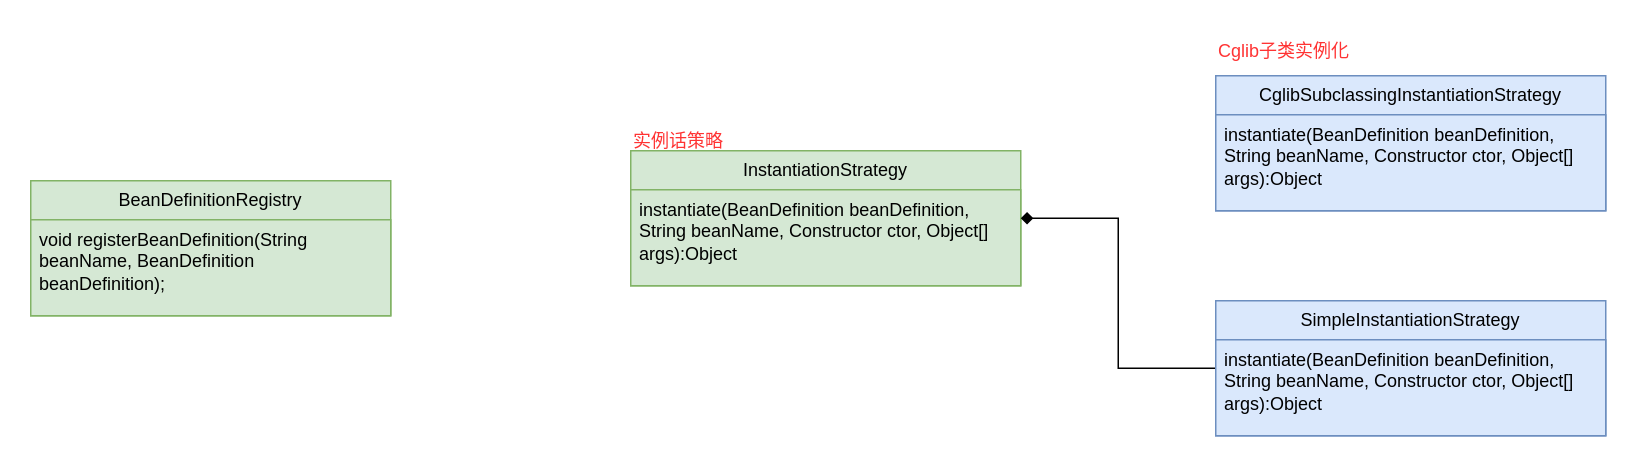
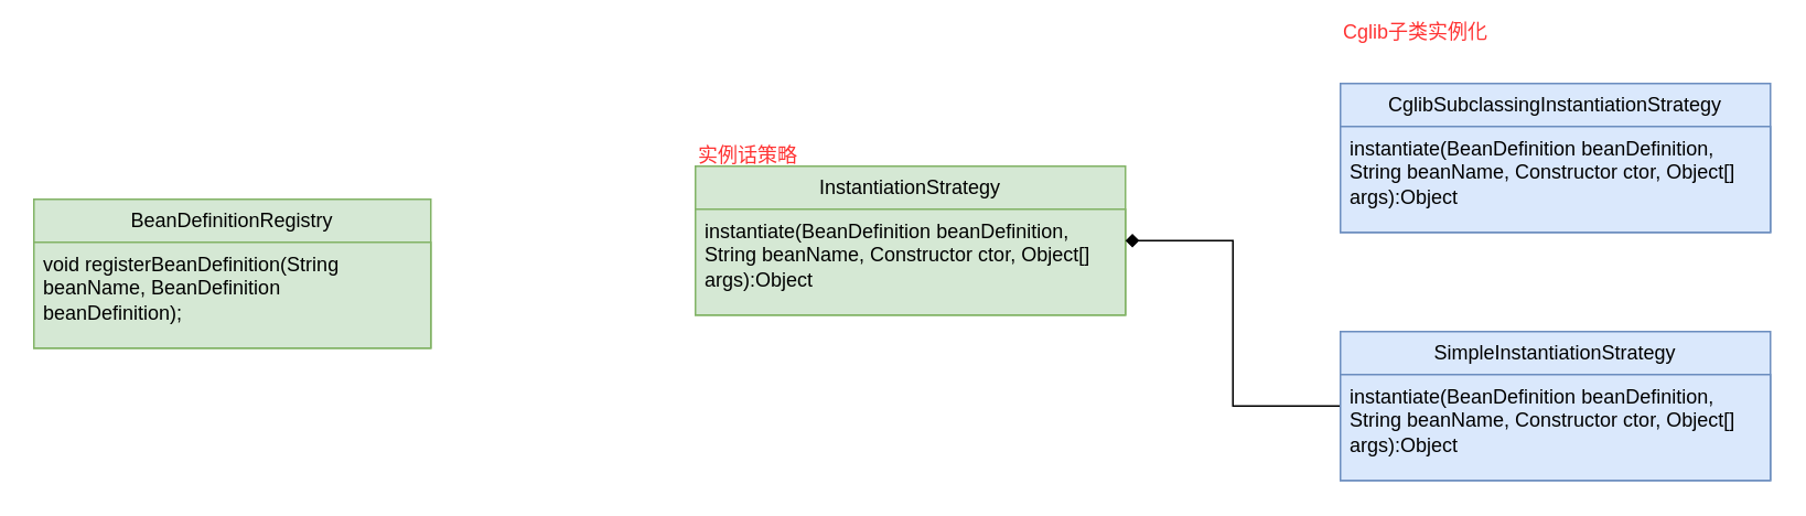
  <mxCell id="0" />
  <mxCell id="1" parent="0" />
  <mxCell id="2" value="BeanDefinitionRegistry" style="swimlane;fontStyle=0;childLayout=stackLayout;horizontal=1;startSize=26;fillColor=#d5e8d4;horizontalStack=0;resizeParent=1;resizeParentMax=0;resizeLast=0;collapsible=1;marginBottom=0;whiteSpace=wrap;html=1;strokeColor=#82b366;" parent="1" vertex="1"><mxGeometry x="20" y="120" width="240" height="90" as="geometry" /></mxCell>
  <mxCell id="3" value="void registerBeanDefinition(String beanName, BeanDefinition beanDefinition);" style="text;strokeColor=#82b366;fillColor=#d5e8d4;align=left;verticalAlign=top;spacingLeft=4;spacingRight=4;overflow=hidden;rotatable=0;points=[[0,0.5],[1,0.5]];portConstraint=eastwest;whiteSpace=wrap;html=1;" parent="2" vertex="1"><mxGeometry y="26" width="240" height="64" as="geometry" /></mxCell>
  <mxCell id="4" value="InstantiationStrategy" style="swimlane;fontStyle=0;childLayout=stackLayout;horizontal=1;startSize=26;fillColor=#d5e8d4;horizontalStack=0;resizeParent=1;resizeParentMax=0;resizeLast=0;collapsible=1;marginBottom=0;whiteSpace=wrap;html=1;strokeColor=#82b366;" parent="1" vertex="1"><mxGeometry x="420" y="100" width="260" height="90" as="geometry" /></mxCell>
  <mxCell id="5" value="instantiate(BeanDefinition beanDefinition, String beanName, Constructor ctor, Object[] args):Object" style="text;strokeColor=#82b366;fillColor=#d5e8d4;align=left;verticalAlign=top;spacingLeft=4;spacingRight=4;overflow=hidden;rotatable=0;points=[[0,0.5],[1,0.5]];portConstraint=eastwest;whiteSpace=wrap;html=1;" parent="4" vertex="1"><mxGeometry y="26" width="260" height="64" as="geometry" /></mxCell>
  <mxCell id="6" value="实例话策略" style="text;whiteSpace=wrap;fontColor=#FF3333;" parent="1" vertex="1"><mxGeometry x="420" y="80" width="90" height="30" as="geometry" /></mxCell>
  <mxCell id="7" value="CglibSubclassingInstantiationStrategy" style="swimlane;fontStyle=0;childLayout=stackLayout;horizontal=1;startSize=26;fillColor=#dae8fc;horizontalStack=0;resizeParent=1;resizeParentMax=0;resizeLast=0;collapsible=1;marginBottom=0;whiteSpace=wrap;html=1;strokeColor=#6c8ebf;" parent="1" vertex="1"><mxGeometry x="810" y="50" width="260" height="90" as="geometry" /></mxCell>
  <mxCell id="8" value="instantiate(BeanDefinition beanDefinition, String beanName, Constructor ctor, Object[] args):Object" style="text;strokeColor=#6c8ebf;fillColor=#dae8fc;align=left;verticalAlign=top;spacingLeft=4;spacingRight=4;overflow=hidden;rotatable=0;points=[[0,0.5],[1,0.5]];portConstraint=eastwest;whiteSpace=wrap;html=1;" parent="7" vertex="1"><mxGeometry y="26" width="260" height="64" as="geometry" /></mxCell>
  <mxCell id="9" style="edgeStyle=orthogonalEdgeStyle;rounded=0;orthogonalLoop=1;jettySize=auto;html=1;entryX=1;entryY=0.5;entryDx=0;entryDy=0;endArrow=diamond;" edge="1" parent="1" source="10" target="4"><mxGeometry relative="1" as="geometry" /></mxCell>
  <mxCell id="10" value="SimpleInstantiationStrategy" style="swimlane;fontStyle=0;childLayout=stackLayout;horizontal=1;startSize=26;fillColor=#dae8fc;horizontalStack=0;resizeParent=1;resizeParentMax=0;resizeLast=0;collapsible=1;marginBottom=0;whiteSpace=wrap;html=1;strokeColor=#6c8ebf;" parent="1" vertex="1"><mxGeometry x="810" y="200" width="260" height="90" as="geometry" /></mxCell>
  <mxCell id="11" value="instantiate(BeanDefinition beanDefinition, String beanName, Constructor ctor, Object[] args):Object" style="text;strokeColor=#6c8ebf;fillColor=#dae8fc;align=left;verticalAlign=top;spacingLeft=4;spacingRight=4;overflow=hidden;rotatable=0;points=[[0,0.5],[1,0.5]];portConstraint=eastwest;whiteSpace=wrap;html=1;" parent="10" vertex="1"><mxGeometry y="26" width="260" height="64" as="geometry" /></mxCell>
- <mxCell id="12" value="Cglib子类实例化" style="text;whiteSpace=wrap;fontColor=#FF3333;" vertex="1" parent="1"><mxGeometry x="810" y="20" width="90" height="30" as="geometry" /></mxCell>
+ <mxCell id="12" value="Cglib子类实例化" style="text;whiteSpace=wrap;fontColor=#FF3333;" vertex="1" parent="1"><mxGeometry x="810" y="5" width="90" height="30" as="geometry" /></mxCell>
